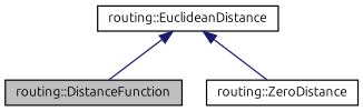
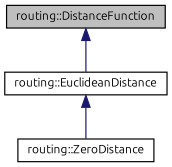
  digraph {
    fontname=Ubuntu
    node [color=black fillcolor=white fontname=Ubuntu fontsize=10 shape=record style=filled]
    edge [color=midnightblue dir=back fontname=Ubuntu fontsize=10 labelfontname=Helvetica labelfontsize=10 style=solid]
    n1 [fillcolor=grey75 fontcolor=black height=0.2 label="routing::DistanceFunction" width=0.4]
    n2 [height=0.2 label="routing::EuclideanDistance" width=0.4]
    n3 [height=0.2 label="routing::ZeroDistance" width=0.4]
-   n2 -> n1
+   n1 -> n2
    n2 -> n3
  }
